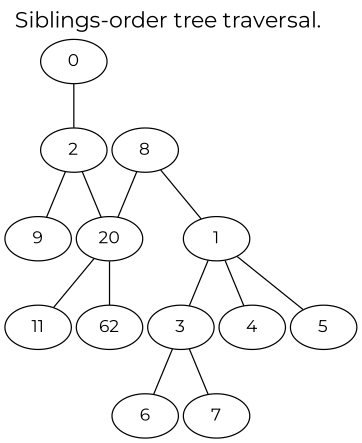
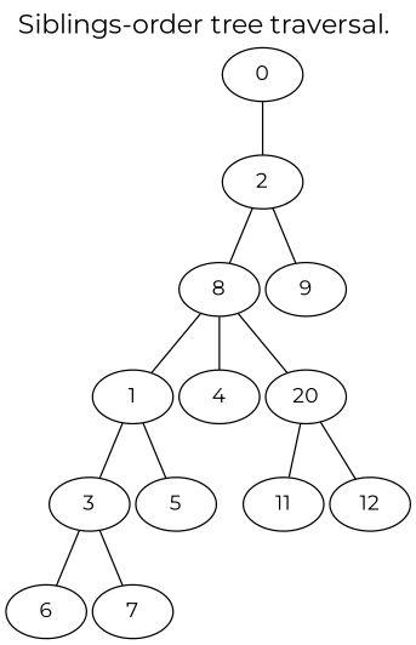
  digraph {
    fontname=Montserrat
    fontsize=18
    label="Siblings-order tree traversal."
    labeljust=l
    labelloc=t
    nodesep=0.05
    node [fontname=Montserrat]
    edge [arrowhead=none fontname=Montserrat]
    0
    2
    1
    3
    4
    5
    8
    9
    6
    7
    n11 [label=20]
    11
-   12 [label=62]
+   12
    0 -> 2
-   2 -> n11
+   2 -> 8
    2 -> 9
    1 -> 3
-   1 -> 4
+   8 -> 4
    1 -> 5
    3 -> 6
    3 -> 7
    8 -> 1
    8 -> n11
    n11 -> 11
    n11 -> 12
  }
